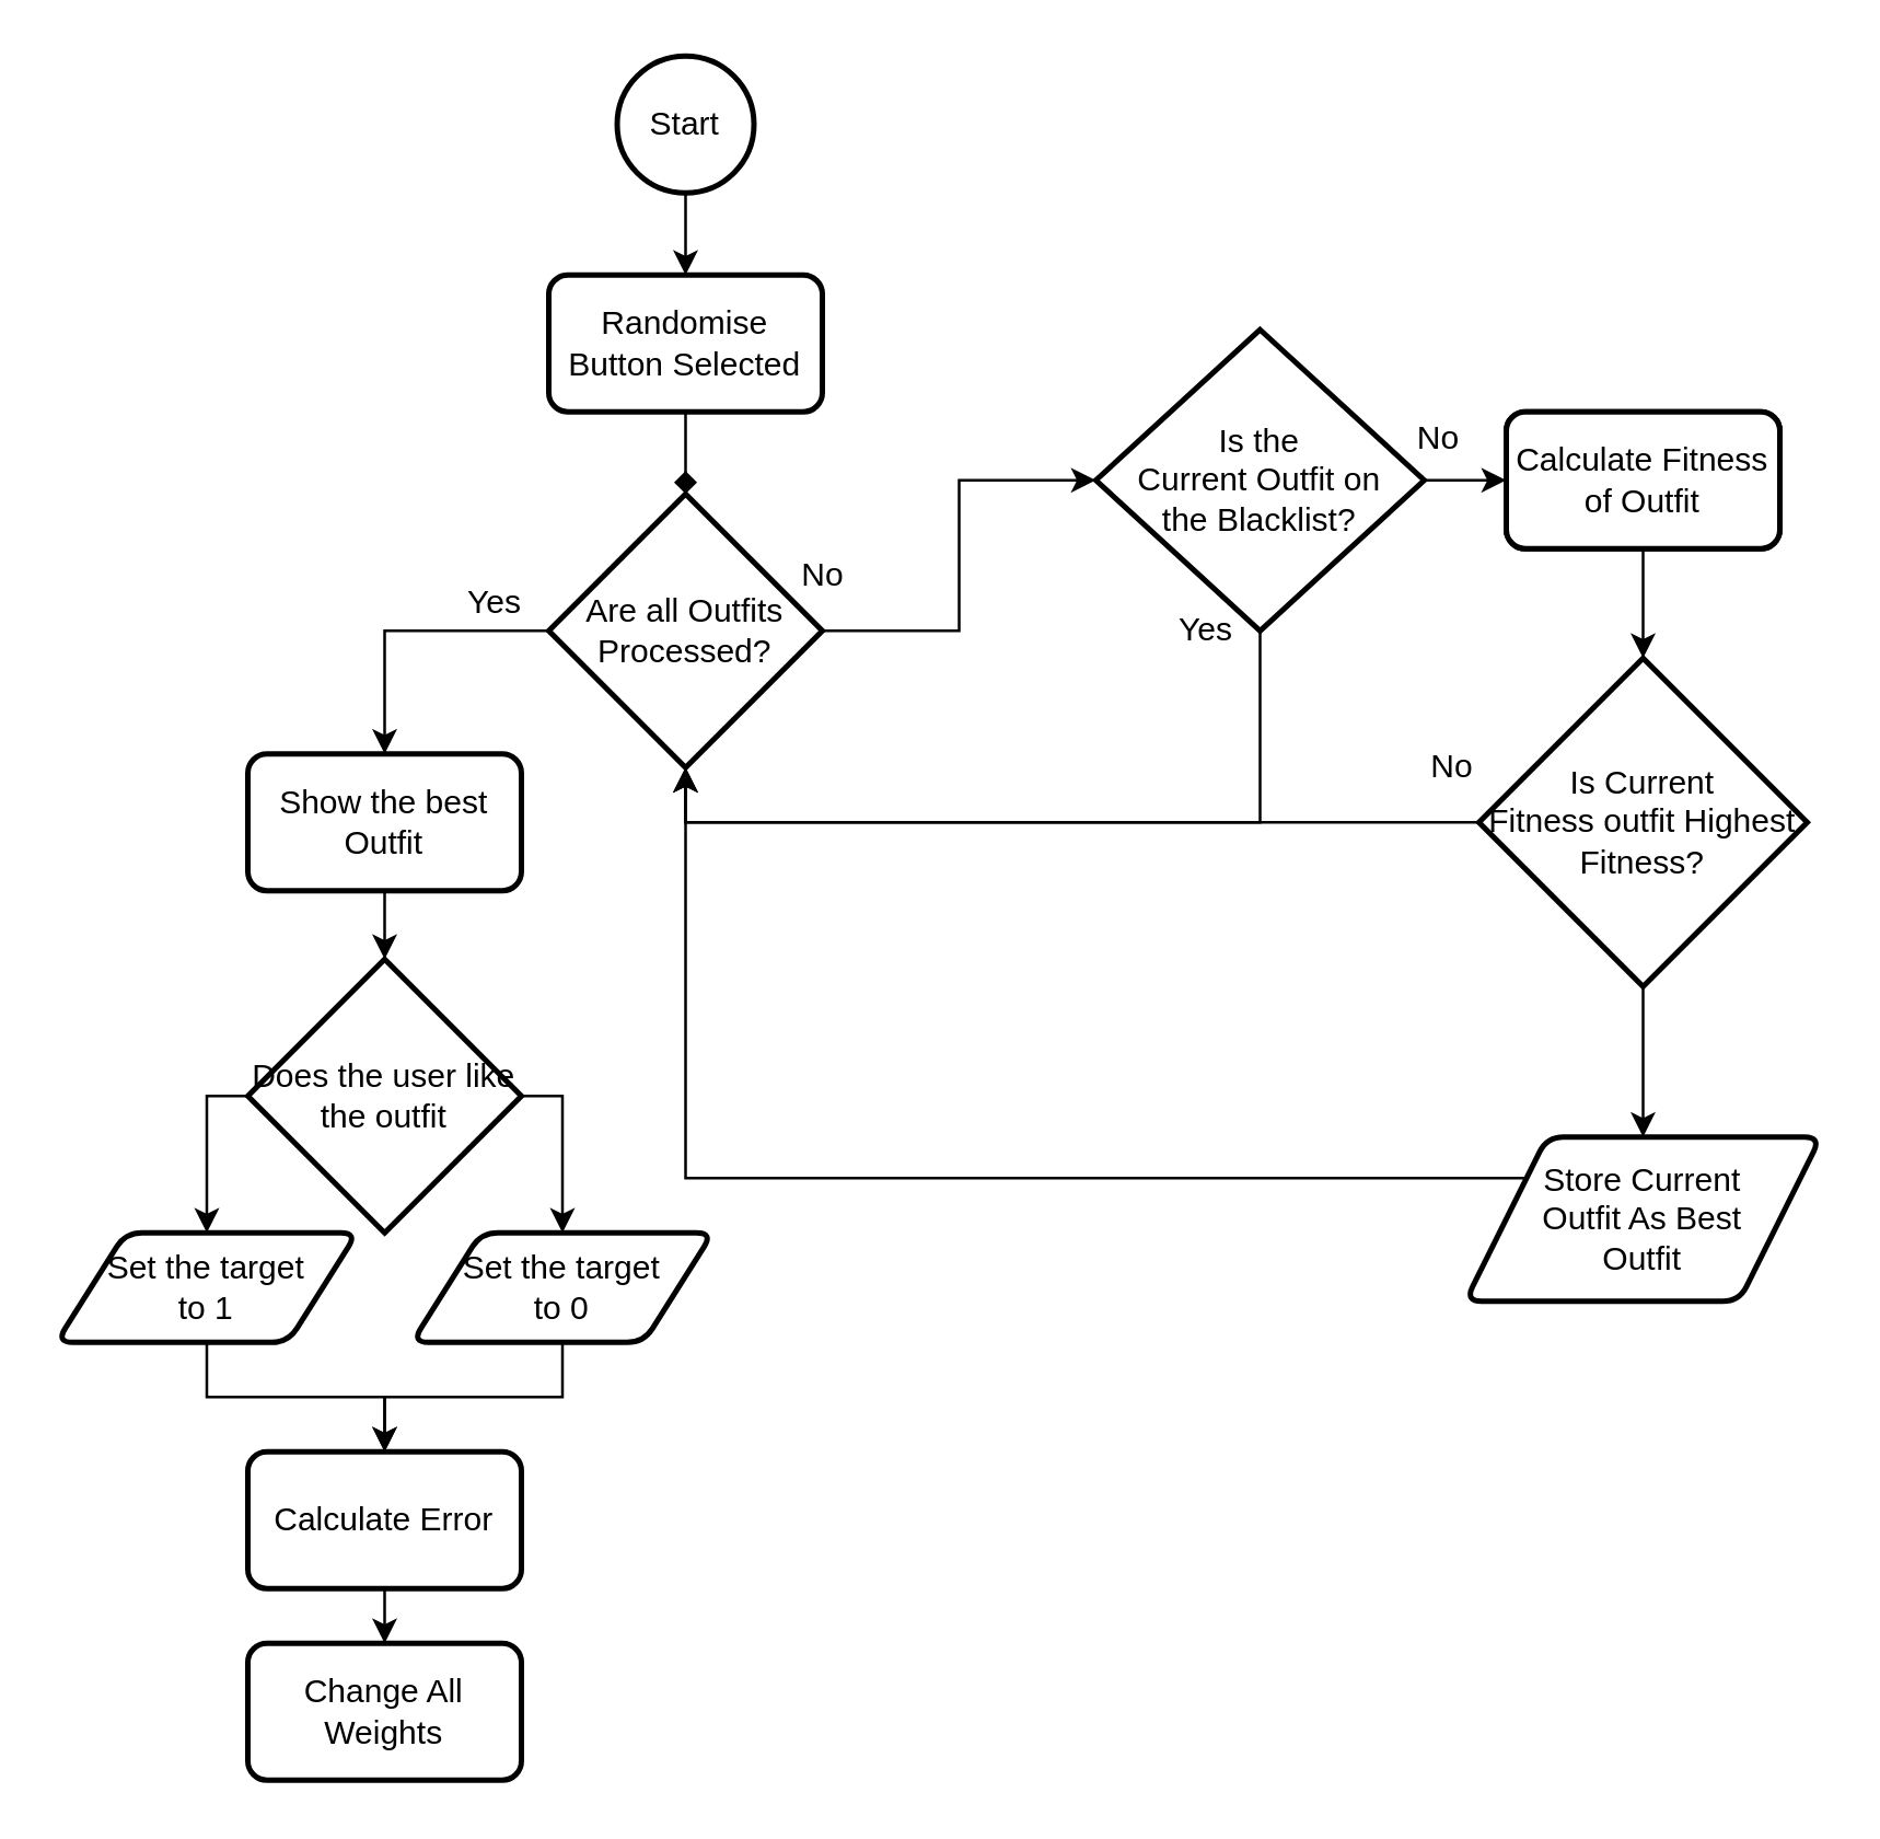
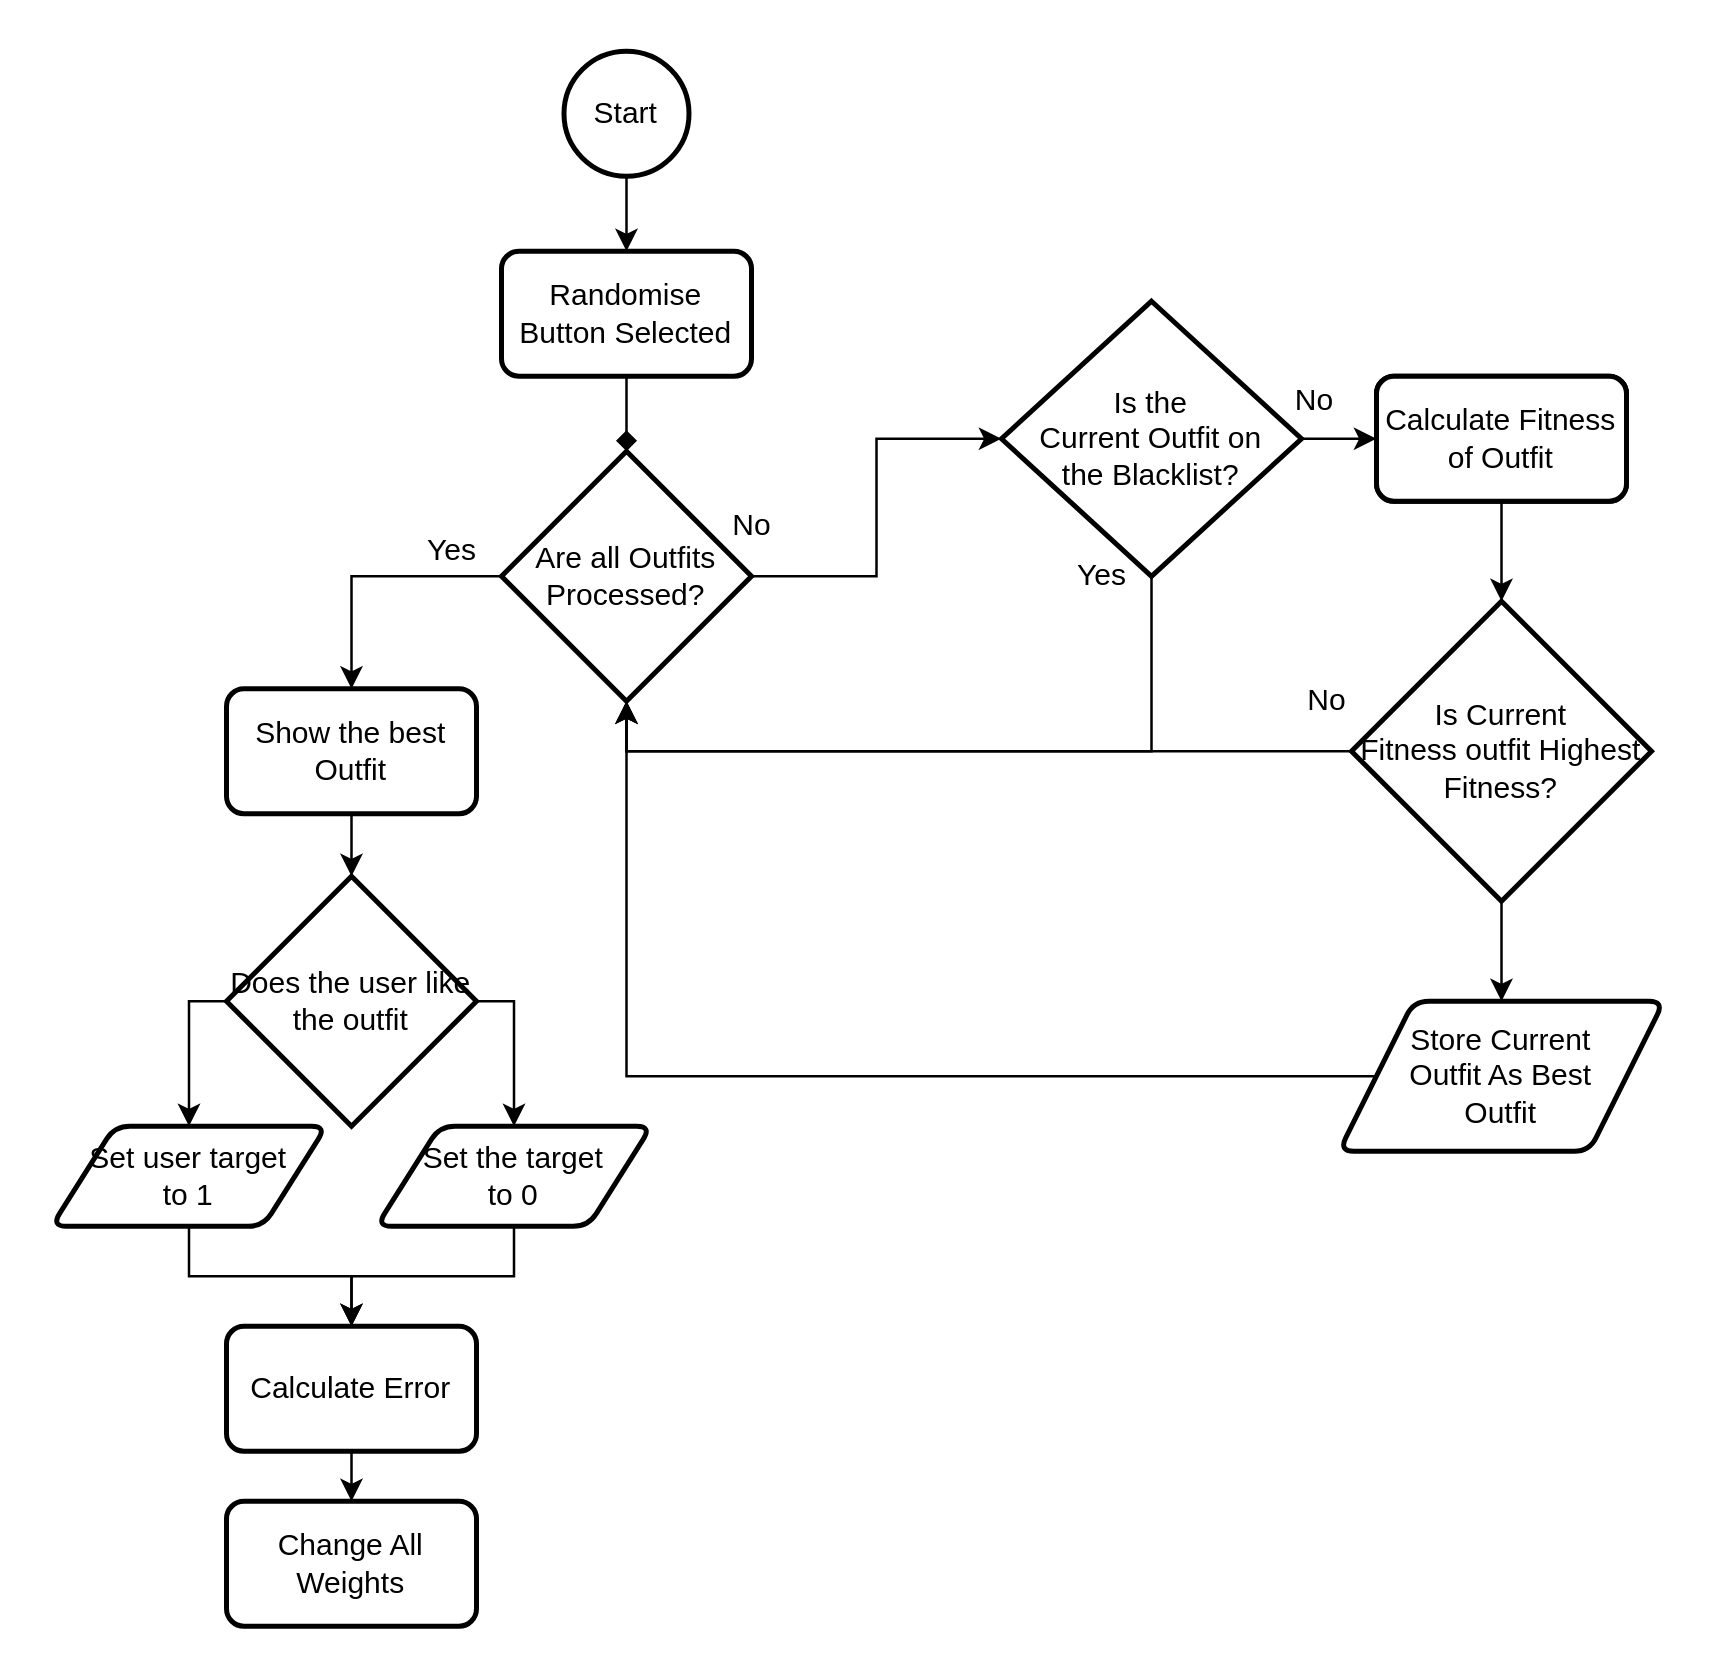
  <mxCell id="0" />
  <mxCell id="1" parent="0" />
  <mxCell id="2" style="edgeStyle=orthogonalEdgeStyle;rounded=0;orthogonalLoop=1;jettySize=auto;html=1;entryX=0.5;entryY=0;entryDx=0;entryDy=0;" edge="1" parent="1" source="3" target="5"><mxGeometry relative="1" as="geometry" /></mxCell>
  <mxCell id="3" value="Start" style="strokeWidth=2;html=1;shape=mxgraph.flowchart.start_2;whiteSpace=wrap;" vertex="1" parent="1"><mxGeometry x="225" y="20" width="50" height="50" as="geometry" /></mxCell>
  <mxCell id="4" style="edgeStyle=orthogonalEdgeStyle;rounded=0;orthogonalLoop=1;jettySize=auto;html=1;entryX=0.5;entryY=0;entryDx=0;entryDy=0;entryPerimeter=0;endArrow=diamond;" edge="1" parent="1" source="5" target="8"><mxGeometry relative="1" as="geometry"><mxPoint x="250" y="180" as="targetPoint" /></mxGeometry></mxCell>
  <mxCell id="5" value="Randomise Button Selected" style="rounded=1;whiteSpace=wrap;html=1;absoluteArcSize=1;arcSize=14;strokeWidth=2;" vertex="1" parent="1"><mxGeometry x="200" y="100" width="100" height="50" as="geometry" /></mxCell>
  <mxCell id="6" style="edgeStyle=orthogonalEdgeStyle;rounded=0;orthogonalLoop=1;jettySize=auto;html=1;entryX=0;entryY=0.5;entryDx=0;entryDy=0;entryPerimeter=0;" edge="1" parent="1" source="8" target="12"><mxGeometry relative="1" as="geometry" /></mxCell>
  <mxCell id="7" style="edgeStyle=orthogonalEdgeStyle;rounded=0;orthogonalLoop=1;jettySize=auto;html=1;entryX=0.5;entryY=0;entryDx=0;entryDy=0;" edge="1" parent="1" source="8" target="25"><mxGeometry relative="1" as="geometry" /></mxCell>
  <mxCell id="8" value="Are all Outfits Processed?" style="strokeWidth=2;html=1;shape=mxgraph.flowchart.decision;whiteSpace=wrap;" vertex="1" parent="1"><mxGeometry x="200" y="180" width="100" height="100" as="geometry" /></mxCell>
  <mxCell id="9" value="No" style="text;html=1;align=center;verticalAlign=middle;resizable=0;points=[];autosize=1;" vertex="1" parent="1"><mxGeometry x="285" y="200" width="30" height="20" as="geometry" /></mxCell>
  <mxCell id="10" style="edgeStyle=orthogonalEdgeStyle;rounded=0;orthogonalLoop=1;jettySize=auto;html=1;entryX=0;entryY=0.5;entryDx=0;entryDy=0;" edge="1" parent="1" source="12" target="13"><mxGeometry relative="1" as="geometry" /></mxCell>
  <mxCell id="11" style="edgeStyle=orthogonalEdgeStyle;rounded=0;orthogonalLoop=1;jettySize=auto;html=1;entryX=0.5;entryY=1;entryDx=0;entryDy=0;entryPerimeter=0;exitX=0.5;exitY=1;exitDx=0;exitDy=0;exitPerimeter=0;" edge="1" parent="1" source="12" target="8"><mxGeometry relative="1" as="geometry"><mxPoint x="440" y="280" as="sourcePoint" /><Array as="points"><mxPoint x="460" y="300" /><mxPoint x="250" y="300" /></Array></mxGeometry></mxCell>
  <mxCell id="12" value="&lt;div&gt;Is the &lt;br&gt;&lt;/div&gt;&lt;div&gt;Current Outfit on &lt;br&gt;&lt;/div&gt;&lt;div&gt;the Blacklist?&lt;/div&gt;" style="strokeWidth=2;html=1;shape=mxgraph.flowchart.decision;whiteSpace=wrap;" vertex="1" parent="1"><mxGeometry x="400" y="120" width="120" height="110" as="geometry" /></mxCell>
  <mxCell id="13" value="Calculate Fitness of Outfit" style="rounded=1;whiteSpace=wrap;html=1;absoluteArcSize=1;arcSize=14;strokeWidth=2;" vertex="1" parent="1"><mxGeometry x="550" y="150" width="100" height="50" as="geometry" /></mxCell>
  <mxCell id="14" value="Yes" style="text;html=1;align=center;verticalAlign=middle;resizable=0;points=[];autosize=1;" vertex="1" parent="1"><mxGeometry x="420" y="220" width="40" height="20" as="geometry" /></mxCell>
  <mxCell id="15" style="edgeStyle=orthogonalEdgeStyle;rounded=0;orthogonalLoop=1;jettySize=auto;html=1;" edge="1" parent="1" source="17"><mxGeometry relative="1" as="geometry"><mxPoint x="250" y="280" as="targetPoint" /><Array as="points"><mxPoint x="250" y="300" /></Array></mxGeometry></mxCell>
  <mxCell id="16" style="edgeStyle=orthogonalEdgeStyle;rounded=0;orthogonalLoop=1;jettySize=auto;html=1;" edge="1" parent="1" source="17" target="23"><mxGeometry relative="1" as="geometry" /></mxCell>
  <mxCell id="17" value="&lt;div&gt;Is Current &lt;br&gt;&lt;/div&gt;&lt;div&gt;Fitness outfit Highest Fitness?&lt;/div&gt;" style="strokeWidth=2;html=1;shape=mxgraph.flowchart.decision;whiteSpace=wrap;" vertex="1" parent="1"><mxGeometry x="540" y="240" width="120" height="120" as="geometry" /></mxCell>
  <mxCell id="18" style="edgeStyle=orthogonalEdgeStyle;rounded=0;orthogonalLoop=1;jettySize=auto;html=1;entryX=0.5;entryY=0;entryDx=0;entryDy=0;entryPerimeter=0;" edge="1" parent="1" source="19" target="17"><mxGeometry relative="1" as="geometry" /></mxCell>
  <mxCell id="19" value="Calculate Fitness of Outfit" style="rounded=1;whiteSpace=wrap;html=1;absoluteArcSize=1;arcSize=14;strokeWidth=2;" vertex="1" parent="1"><mxGeometry x="550" y="150" width="100" height="50" as="geometry" /></mxCell>
  <mxCell id="20" value="No" style="text;html=1;align=center;verticalAlign=middle;resizable=0;points=[];autosize=1;" vertex="1" parent="1"><mxGeometry x="515" y="270" width="30" height="20" as="geometry" /></mxCell>
  <mxCell id="21" value="No" style="text;html=1;align=center;verticalAlign=middle;resizable=0;points=[];autosize=1;" vertex="1" parent="1"><mxGeometry x="510" y="150" width="30" height="20" as="geometry" /></mxCell>
  <mxCell id="22" style="edgeStyle=orthogonalEdgeStyle;rounded=0;orthogonalLoop=1;jettySize=auto;html=1;entryX=0.5;entryY=1;entryDx=0;entryDy=0;entryPerimeter=0;" edge="1" parent="1" source="23" target="8"><mxGeometry relative="1" as="geometry"><Array as="points"><mxPoint x="250" y="430" /></Array></mxGeometry></mxCell>
- <mxCell id="23" value="&lt;div&gt;Store Current &lt;br&gt;&lt;/div&gt;&lt;div&gt;Outfit As Best &lt;br&gt;&lt;/div&gt;&lt;div&gt;Outfit&lt;/div&gt;" style="shape=parallelogram;html=1;strokeWidth=2;perimeter=parallelogramPerimeter;whiteSpace=wrap;rounded=1;arcSize=12;size=0.23;" vertex="1" parent="1"><mxGeometry x="535" y="415" width="130" height="60" as="geometry" /></mxCell>
+ <mxCell id="23" value="&lt;div&gt;Store Current &lt;br&gt;&lt;/div&gt;&lt;div&gt;Outfit As Best &lt;br&gt;&lt;/div&gt;&lt;div&gt;Outfit&lt;/div&gt;" style="shape=parallelogram;html=1;strokeWidth=2;perimeter=parallelogramPerimeter;whiteSpace=wrap;rounded=1;arcSize=12;size=0.23;" vertex="1" parent="1"><mxGeometry x="535" y="400" width="130" height="60" as="geometry" /></mxCell>
  <mxCell id="24" style="edgeStyle=orthogonalEdgeStyle;rounded=0;orthogonalLoop=1;jettySize=auto;html=1;entryX=0.5;entryY=0;entryDx=0;entryDy=0;entryPerimeter=0;" edge="1" parent="1" source="25" target="29"><mxGeometry relative="1" as="geometry" /></mxCell>
  <mxCell id="25" value="Show the best Outfit" style="rounded=1;whiteSpace=wrap;html=1;absoluteArcSize=1;arcSize=14;strokeWidth=2;" vertex="1" parent="1"><mxGeometry x="90" y="275" width="100" height="50" as="geometry" /></mxCell>
  <mxCell id="26" value="Yes" style="text;html=1;align=center;verticalAlign=middle;resizable=0;points=[];autosize=1;" vertex="1" parent="1"><mxGeometry x="160" y="210" width="40" height="20" as="geometry" /></mxCell>
  <mxCell id="27" style="edgeStyle=orthogonalEdgeStyle;rounded=0;orthogonalLoop=1;jettySize=auto;html=1;entryX=0.5;entryY=0;entryDx=0;entryDy=0;exitX=0;exitY=0.5;exitDx=0;exitDy=0;exitPerimeter=0;" edge="1" parent="1" source="29" target="33"><mxGeometry relative="1" as="geometry"><Array as="points"><mxPoint x="75" y="400" /></Array></mxGeometry></mxCell>
  <mxCell id="28" style="edgeStyle=orthogonalEdgeStyle;rounded=0;orthogonalLoop=1;jettySize=auto;html=1;entryX=0.5;entryY=0;entryDx=0;entryDy=0;exitX=1;exitY=0.5;exitDx=0;exitDy=0;exitPerimeter=0;" edge="1" parent="1" source="29" target="31"><mxGeometry relative="1" as="geometry"><Array as="points"><mxPoint x="205" y="400" /></Array></mxGeometry></mxCell>
  <mxCell id="29" value="Does the user like the outfit " style="strokeWidth=2;html=1;shape=mxgraph.flowchart.decision;whiteSpace=wrap;" vertex="1" parent="1"><mxGeometry x="90" y="350" width="100" height="100" as="geometry" /></mxCell>
  <mxCell id="30" style="edgeStyle=orthogonalEdgeStyle;rounded=0;orthogonalLoop=1;jettySize=auto;html=1;entryX=0.5;entryY=0;entryDx=0;entryDy=0;" edge="1" parent="1" source="31" target="35"><mxGeometry relative="1" as="geometry" /></mxCell>
  <mxCell id="31" value="&lt;div&gt;Set the target &lt;br&gt;&lt;/div&gt;&lt;div&gt;to 0&lt;br&gt;&lt;/div&gt;" style="shape=parallelogram;html=1;strokeWidth=2;perimeter=parallelogramPerimeter;whiteSpace=wrap;rounded=1;arcSize=12;size=0.23;" vertex="1" parent="1"><mxGeometry x="150" y="450" width="110" height="40" as="geometry" /></mxCell>
  <mxCell id="32" style="edgeStyle=orthogonalEdgeStyle;rounded=0;orthogonalLoop=1;jettySize=auto;html=1;entryX=0.5;entryY=0;entryDx=0;entryDy=0;" edge="1" parent="1" source="33" target="35"><mxGeometry relative="1" as="geometry" /></mxCell>
- <mxCell id="33" value="&lt;div&gt;Set the target &lt;br&gt;&lt;/div&gt;&lt;div&gt;to 1&lt;br&gt;&lt;/div&gt;" style="shape=parallelogram;html=1;strokeWidth=2;perimeter=parallelogramPerimeter;whiteSpace=wrap;rounded=1;arcSize=12;size=0.23;" vertex="1" parent="1"><mxGeometry x="20" y="450" width="110" height="40" as="geometry" /></mxCell>
+ <mxCell id="33" value="&lt;div&gt;Set user target &lt;br&gt;&lt;/div&gt;&lt;div&gt;to 1&lt;br&gt;&lt;/div&gt;" style="shape=parallelogram;html=1;strokeWidth=2;perimeter=parallelogramPerimeter;whiteSpace=wrap;rounded=1;arcSize=12;size=0.23;" vertex="1" parent="1"><mxGeometry x="20" y="450" width="110" height="40" as="geometry" /></mxCell>
  <mxCell id="34" style="edgeStyle=orthogonalEdgeStyle;rounded=0;orthogonalLoop=1;jettySize=auto;html=1;entryX=0.5;entryY=0;entryDx=0;entryDy=0;" edge="1" parent="1" source="35" target="36"><mxGeometry relative="1" as="geometry" /></mxCell>
  <mxCell id="35" value="Calculate Error" style="rounded=1;whiteSpace=wrap;html=1;absoluteArcSize=1;arcSize=14;strokeWidth=2;" vertex="1" parent="1"><mxGeometry x="90" y="530" width="100" height="50" as="geometry" /></mxCell>
  <mxCell id="36" value="Change All Weights" style="rounded=1;whiteSpace=wrap;html=1;absoluteArcSize=1;arcSize=14;strokeWidth=2;" vertex="1" parent="1"><mxGeometry x="90" y="600" width="100" height="50" as="geometry" /></mxCell>
